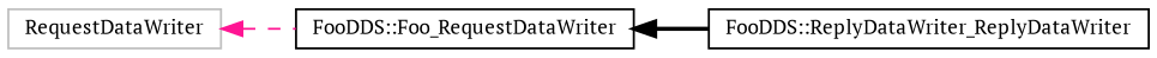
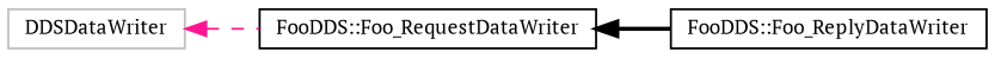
  digraph {
    fontname="PT Serif"
    rankdir=LR
    node [color=black fillcolor=white fontname="PT Serif" fontsize=10 shape=record style=filled]
    edge [dir=back fontname="PT Serif" fontsize=10 labelfontname=Helvetica labelfontsize=10]
-   n1 [color=grey75 height=0.2 label=RequestDataWriter width=0.4]
+   n1 [color=grey75 height=0.2 label=DDSDataWriter width=0.4]
    n2 [height=0.2 label="FooDDS::Foo_RequestDataWriter" width=0.4]
-   n3 [height=0.2 label="FooDDS::ReplyDataWriter_ReplyDataWriter" width=0.4]
+   n3 [height=0.2 label="FooDDS::Foo_ReplyDataWriter" width=0.4]
    n1 -> n2 [color=deeppink style=dashed]
    n2 -> n3 [color=black style=bold]
  }
